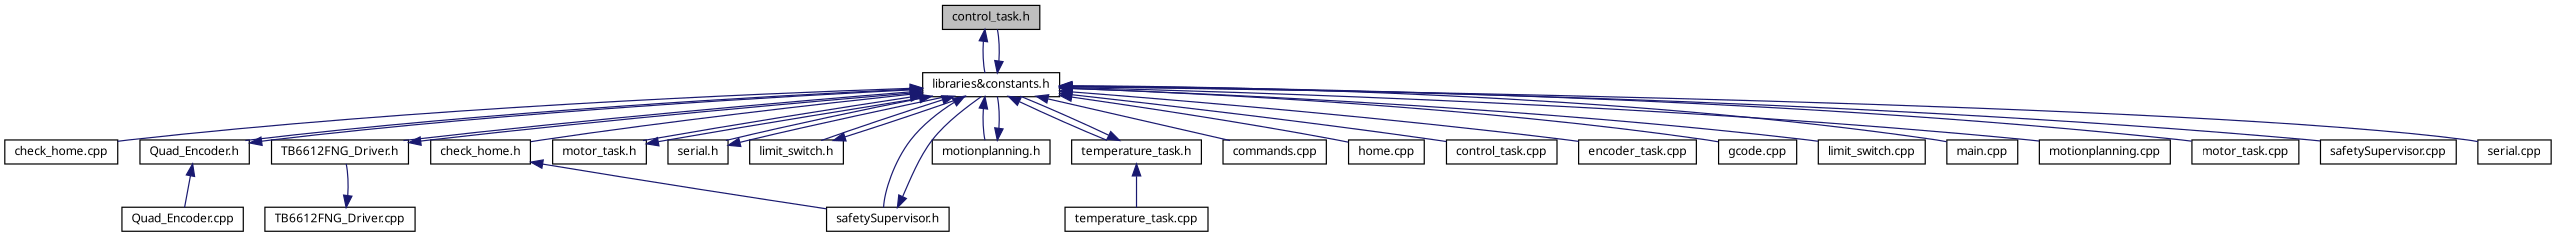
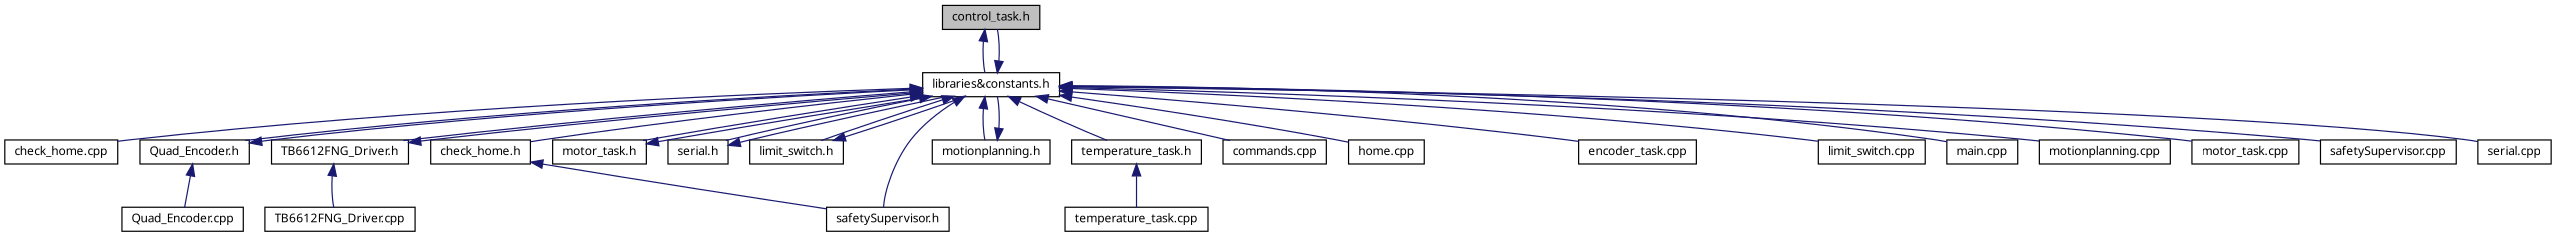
  digraph {
    fontname="Noto Sans"
    node [color=black fillcolor=white fontname="Noto Sans" fontsize=10 shape=record style=filled]
    edge [color=midnightblue dir=back fontname="Noto Sans" fontsize=10 labelfontname=Helvetica labelfontsize=10 style=solid]
    n1 [fillcolor=grey75 fontcolor=black height=0.2 label="control_task.h" width=0.4]
    n2 [height=0.2 label="libraries&constants.h" width=0.4]
    n3 [height=0.2 label="check_home.cpp" width=0.4]
    n4 [height=0.2 label="check_home.h" width=0.4]
    n5 [height=0.2 label="Quad_Encoder.h" width=0.4]
    n6 [height=0.2 label="TB6612FNG_Driver.h" width=0.4]
    n7 [height=0.2 label="motor_task.h" width=0.4]
    n8 [height=0.2 label="serial.h" width=0.4]
    n9 [height=0.2 label="limit_switch.h" width=0.4]
    n10 [height=0.2 label="safetySupervisor.h" width=0.4]
    n11 [height=0.2 label="motionplanning.h" width=0.4]
    n12 [height=0.2 label="temperature_task.h" width=0.4]
    n13 [height=0.2 label="commands.cpp" width=0.4]
    n14 [height=0.2 label="home.cpp" width=0.4]
-   n15 [height=0.2 label="control_task.cpp" width=0.4]
    n16 [height=0.2 label="encoder_task.cpp" width=0.4]
-   n17 [height=0.2 label="gcode.cpp" width=0.4]
    n18 [height=0.2 label="limit_switch.cpp" width=0.4]
    n19 [height=0.2 label="main.cpp" width=0.4]
    n20 [height=0.2 label="motionplanning.cpp" width=0.4]
    n21 [height=0.2 label="motor_task.cpp" width=0.4]
    n22 [height=0.2 label="safetySupervisor.cpp" width=0.4]
    n23 [height=0.2 label="serial.cpp" width=0.4]
    n24 [height=0.2 label="Quad_Encoder.cpp" width=0.4]
    n25 [height=0.2 label="TB6612FNG_Driver.cpp" width=0.4]
    n26 [height=0.2 label="temperature_task.cpp" width=0.4]
    n1 -> n2
    n2 -> n1
    n2 -> n3
    n2 -> n4
    n2 -> n5
    n2 -> n6
    n2 -> n7
    n2 -> n8
    n2 -> n9
    n2 -> n10
    n2 -> n11
    n2 -> n12
    n2 -> n13
    n2 -> n14
-   n2 -> n15
    n2 -> n16
-   n2 -> n17
    n2 -> n18
    n2 -> n19
    n2 -> n20
    n2 -> n21
    n2 -> n22
    n2 -> n23
    n4 -> n10
    n5 -> n2
    n5 -> n24
    n6 -> n2
-   n25 -> n6
+   n6 -> n25
    n7 -> n2
    n8 -> n2
    n9 -> n2
-   n10 -> n2
    n11 -> n2
-   n12 -> n2
    n12 -> n26
  }
